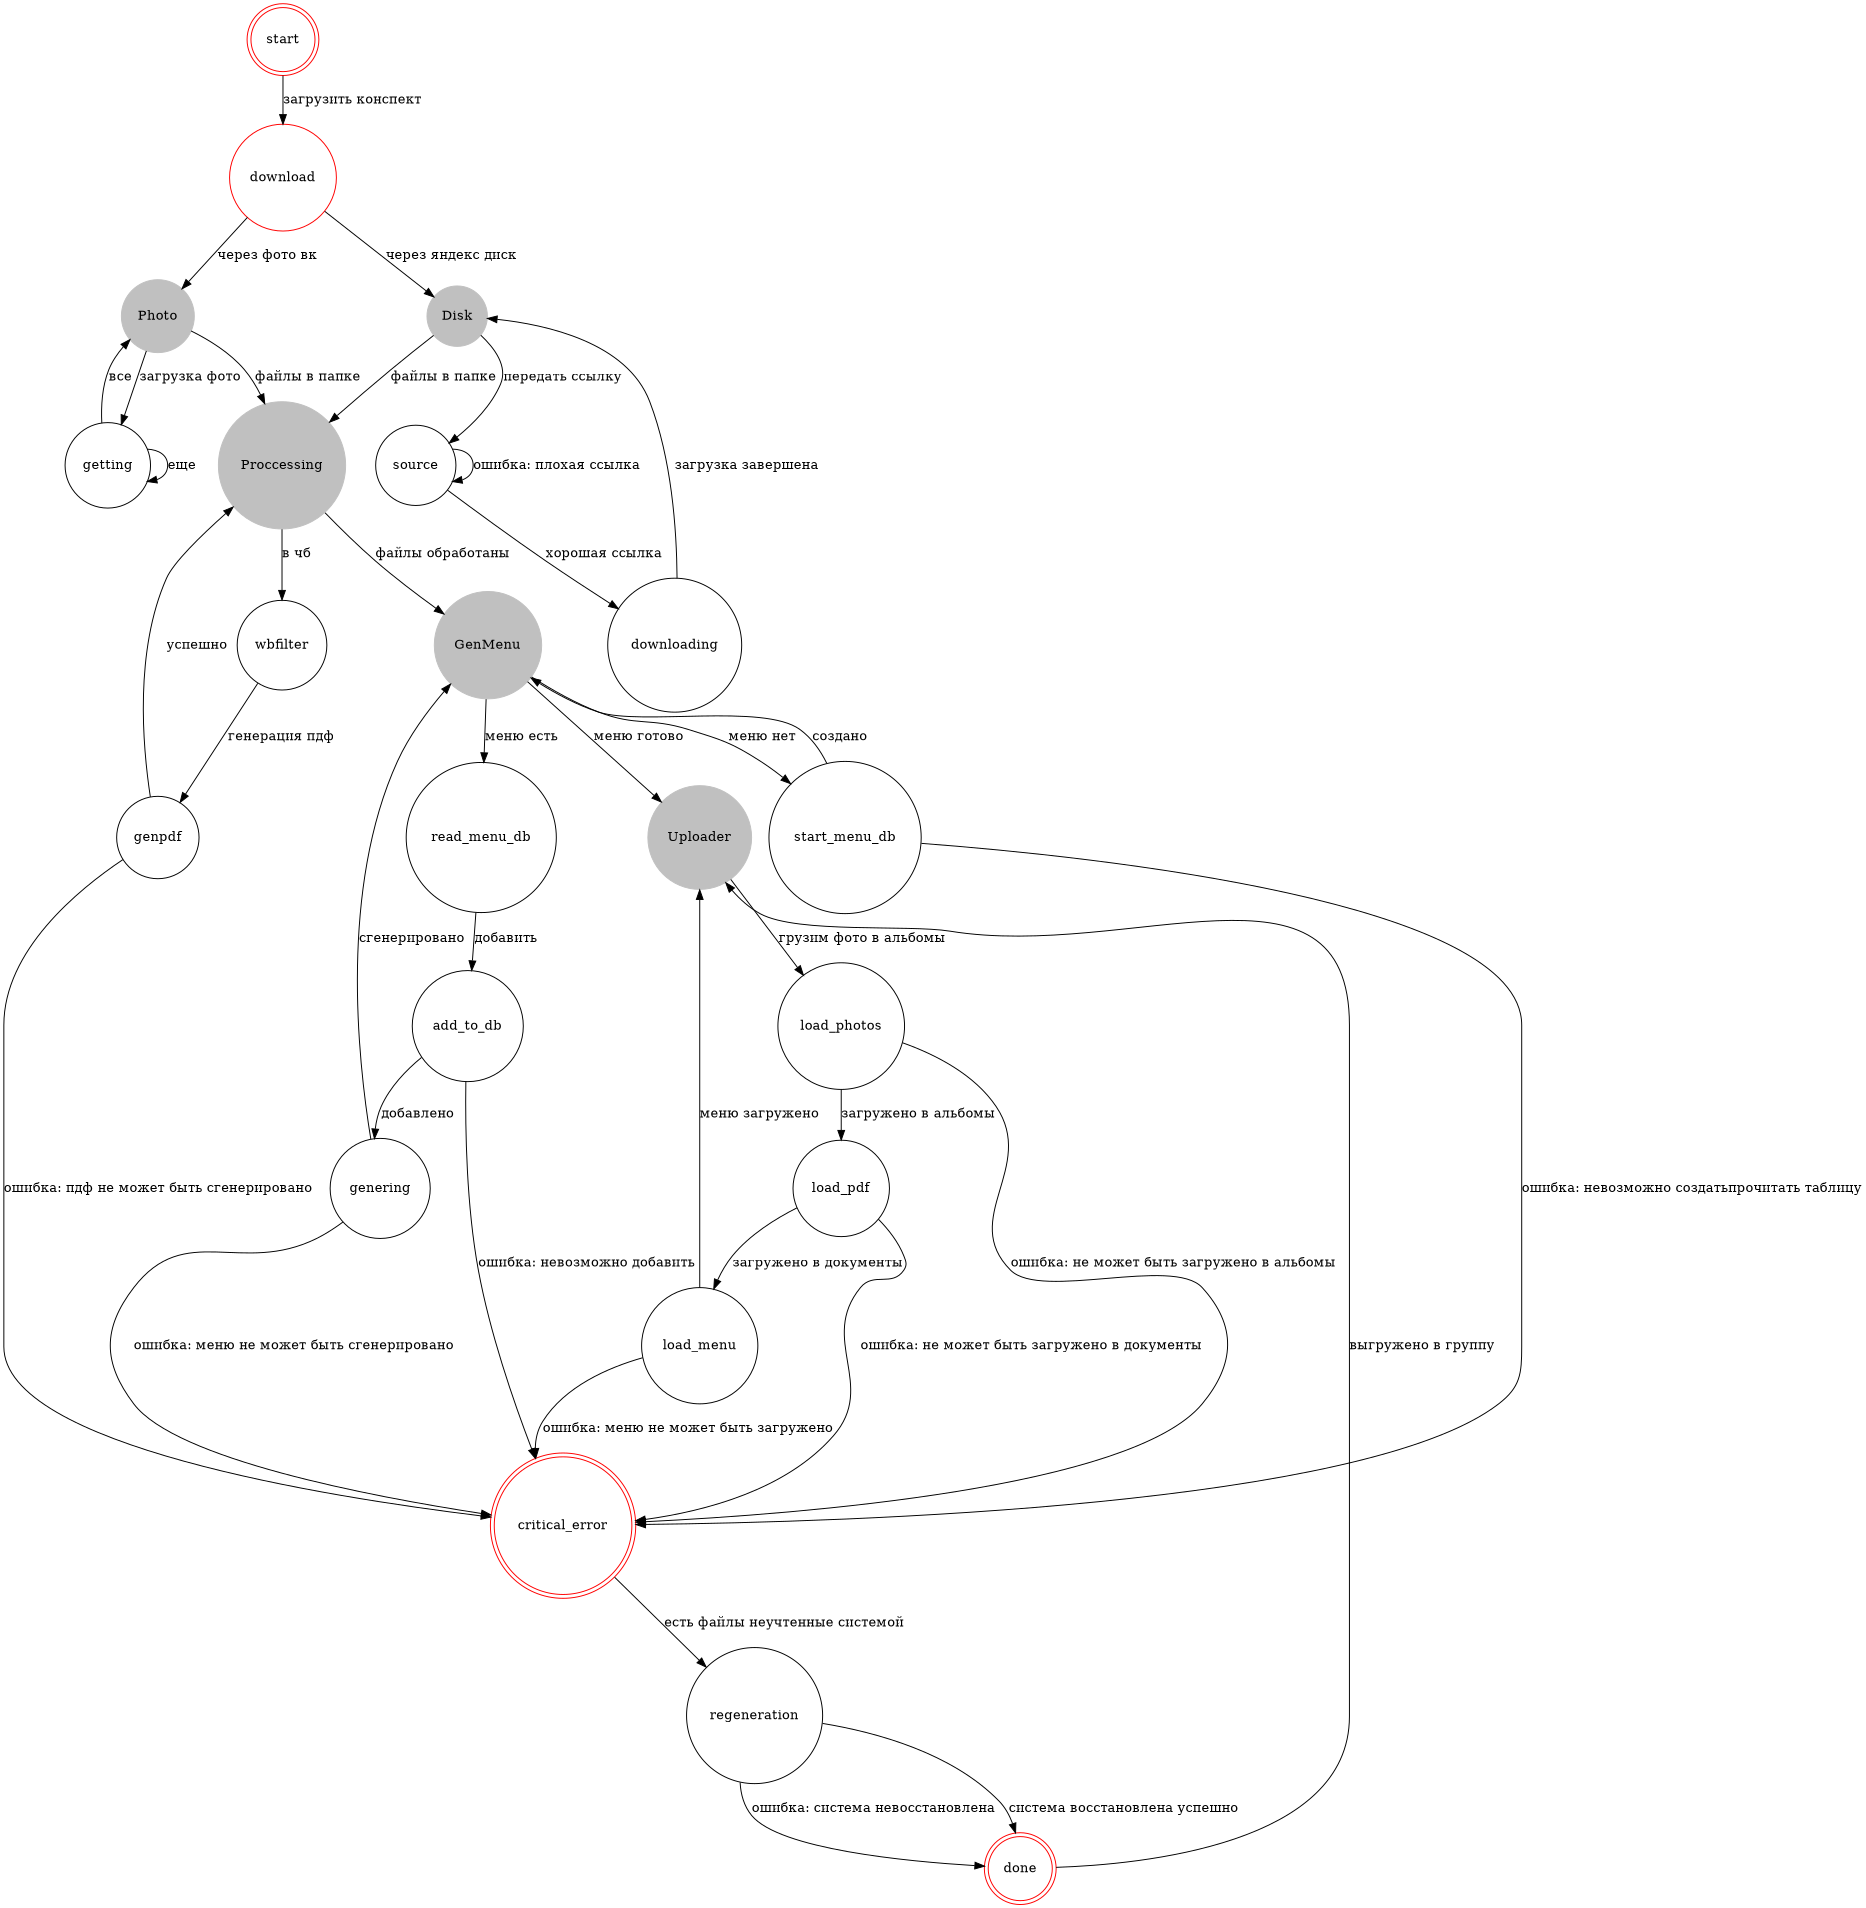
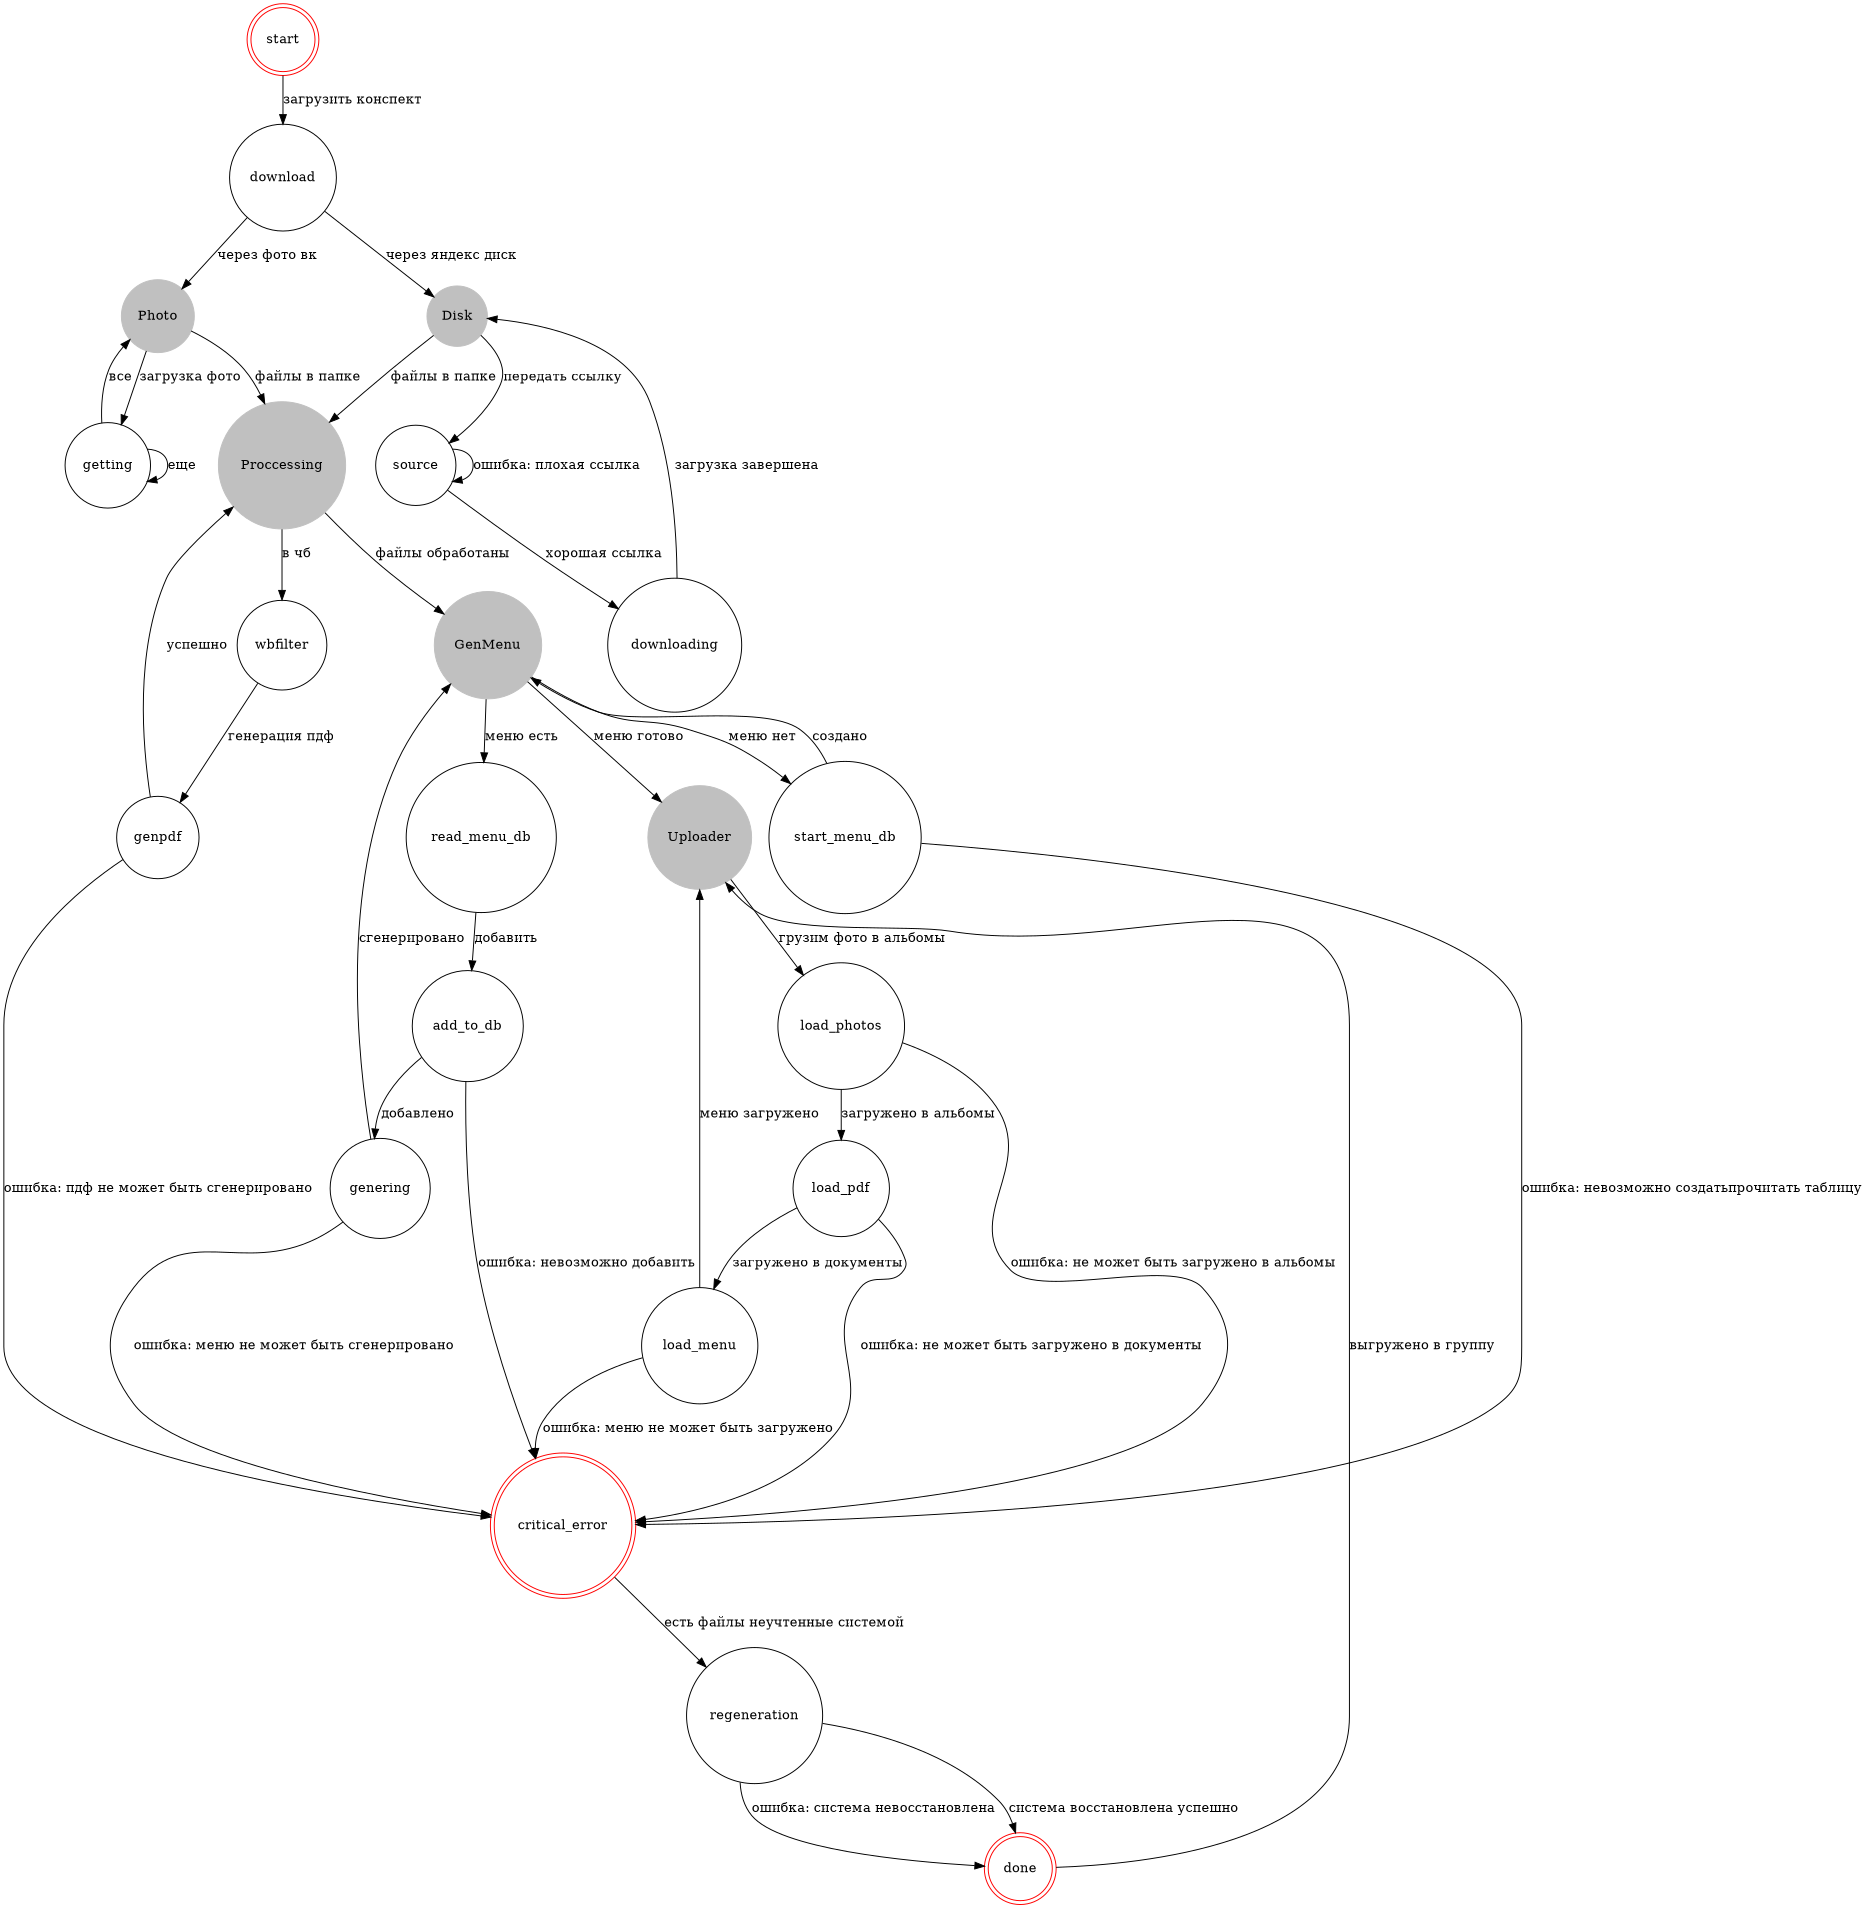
  digraph {
    node [color=black shape=circle style=no]
    start [color=red shape=doublecircle style=""]
-   download [color=red]
+   download
    Disk [color=gray style=filled]
    Photo [color=gray style=filled]
    done [color=red shape=doublecircle style=""]
    Uploader [color=gray style=filled]
    critical_error [color=red shape=doublecircle style=""]
    regeneration
    Proccessing [color=gray style=filled]
    source
    GenMenu [color=gray style=filled]
    wbfilter
    downloading
    getting
    read_menu_db
    n16 [label=start_menu_db]
    genpdf
    load_photos
    add_to_db
    load_pdf
    genering
    load_menu
    start -> download [label="загрузить конспект"]
    download -> Disk [label="через яндекс диск"]
    download -> Photo [label="через фото вк"]
    Disk -> Proccessing [label="файлы в папке"]
    Disk -> source [label="передать ссылку"]
    Photo -> Proccessing [label="файлы в папке"]
    Photo -> getting [label="загрузка фото"]
    done -> Uploader [label="выгружено в группу"]
    Uploader -> load_photos [label="грузим фото в альбомы"]
    critical_error -> regeneration [label="есть файлы неучтенные системой"]
    regeneration -> done [label="система восстановлена успешно"]
    regeneration -> done [label="ошибка: система невосстановлена"]
    Proccessing -> GenMenu [label="файлы обработаны"]
    Proccessing -> wbfilter [label="в чб"]
    source -> source [label="ошибка: плохая ссылка"]
    source -> downloading [label="хорошая ссылка"]
    GenMenu -> Uploader [label="меню готово"]
    GenMenu -> read_menu_db [label="меню есть"]
    GenMenu -> n16 [label="меню нет"]
    wbfilter -> genpdf [label="генерация пдф"]
    downloading -> Disk [label="загрузка завершена"]
    getting -> Photo [label="все"]
    getting -> getting [label="еще"]
    read_menu_db -> add_to_db [label="добавить"]
    n16 -> critical_error [label="ошибка: невозможно создать\прочитать таблицу"]
    n16 -> GenMenu [label="создано"]
    genpdf -> critical_error [label="ошибка: пдф не может быть сгенерировано"]
    genpdf -> Proccessing [label="успешно"]
    load_photos -> critical_error [label="ошибка: не может быть загружено в альбомы"]
    load_photos -> load_pdf [label="загружено в альбомы"]
    add_to_db -> critical_error [label="ошибка: невозможно добавить"]
    add_to_db -> genering [label="добавлено"]
    load_pdf -> critical_error [label="ошибка: не может быть загружено в документы"]
    load_pdf -> load_menu [label="загружено в документы"]
    genering -> critical_error [label="ошибка: меню не может быть сгенерировано"]
    genering -> GenMenu [label="сгенерировано"]
    load_menu -> Uploader [label="меню загружено"]
    load_menu -> critical_error [label="ошибка: меню не может быть загружено"]
  }
